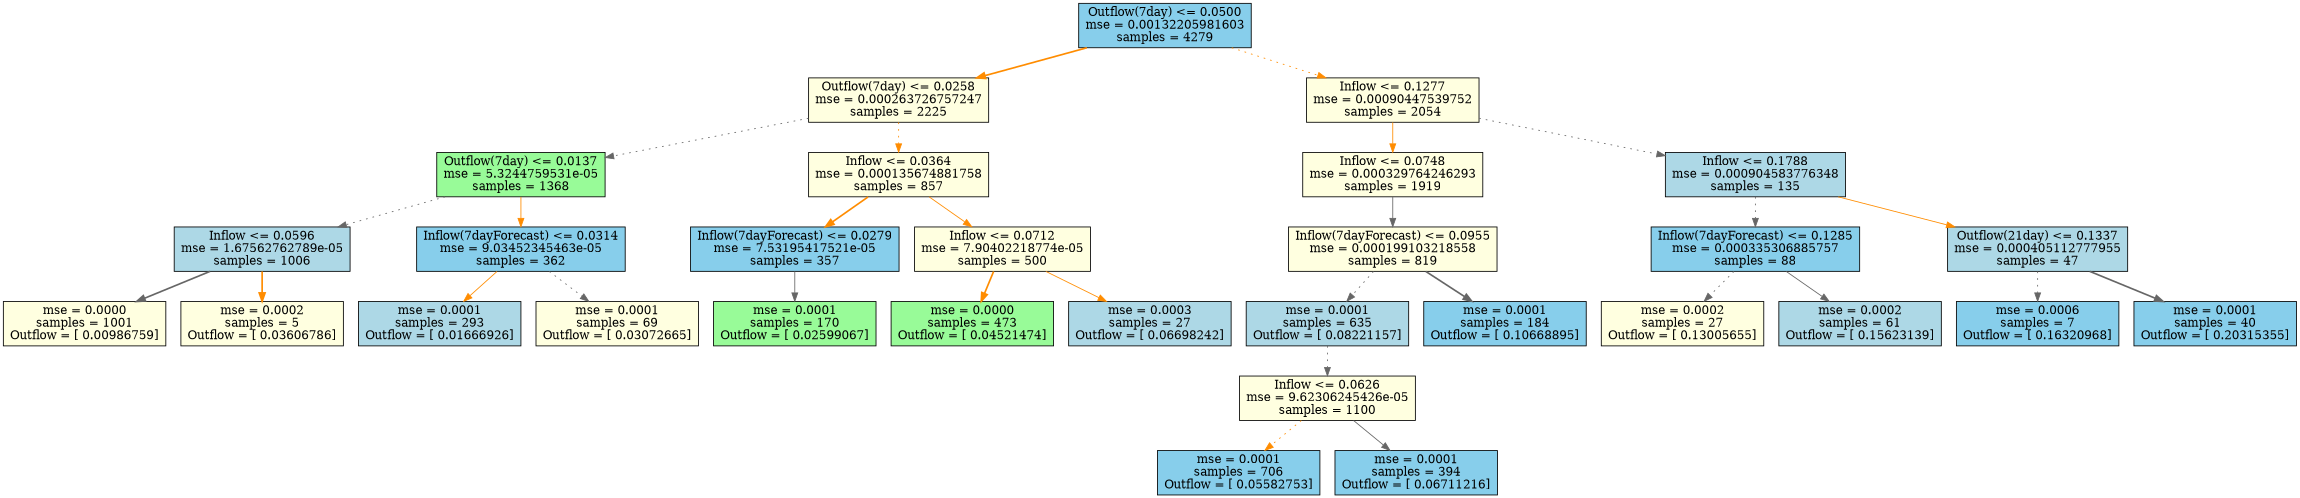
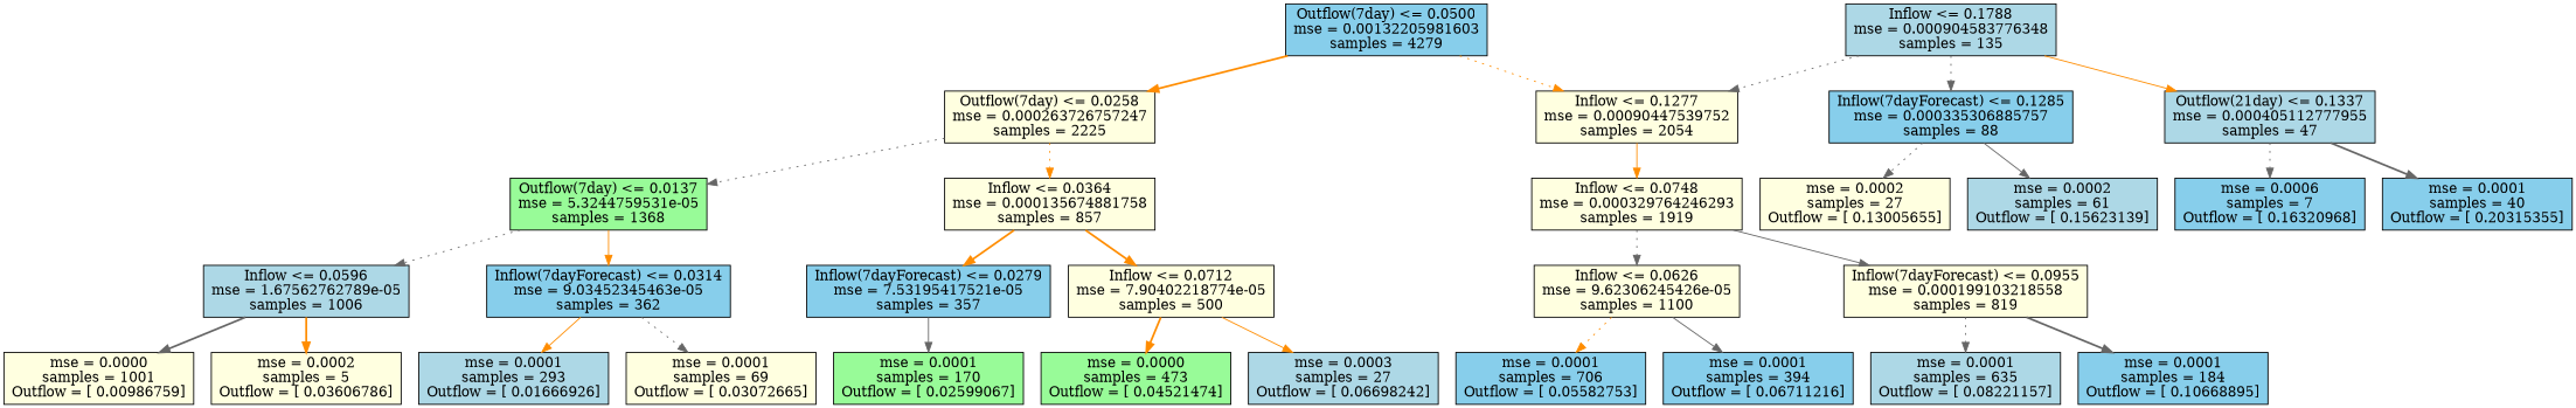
  digraph {
    node [fillcolor=lightyellow shape=box style=filled]
    edge [color=gray40 style=dotted]
    n1 [fillcolor=skyblue label="Outflow(7day) <= 0.0500\nmse = 0.00132205981603\nsamples = 4279"]
    n2 [label="Outflow(7day) <= 0.0258\nmse = 0.000263726757247\nsamples = 2225"]
    n3 [label="Inflow <= 0.1277\nmse = 0.00090447539752\nsamples = 2054"]
    n4 [fillcolor=palegreen label="Outflow(7day) <= 0.0137\nmse = 5.3244759531e-05\nsamples = 1368"]
    n5 [label="Inflow <= 0.0364\nmse = 0.000135674881758\nsamples = 857"]
    n6 [label="Inflow <= 0.0748\nmse = 0.000329764246293\nsamples = 1919"]
    n7 [fillcolor=lightblue label="Inflow <= 0.1788\nmse = 0.000904583776348\nsamples = 135"]
    n8 [fillcolor=lightblue label="Inflow <= 0.0596\nmse = 1.67562762789e-05\nsamples = 1006"]
    n9 [fillcolor=skyblue label="Inflow(7dayForecast) <= 0.0314\nmse = 9.03452345463e-05\nsamples = 362"]
    n10 [fillcolor=skyblue label="Inflow(7dayForecast) <= 0.0279\nmse = 7.53195417521e-05\nsamples = 357"]
    n11 [label="Inflow <= 0.0712\nmse = 7.90402218774e-05\nsamples = 500"]
    n12 [label="mse = 0.0000\nsamples = 1001\nOutflow = [ 0.00986759]"]
    n13 [label="mse = 0.0002\nsamples = 5\nOutflow = [ 0.03606786]"]
    n14 [fillcolor=lightblue label="mse = 0.0001\nsamples = 293\nOutflow = [ 0.01666926]"]
    n15 [label="mse = 0.0001\nsamples = 69\nOutflow = [ 0.03072665]"]
    n16 [fillcolor=palegreen label="mse = 0.0001\nsamples = 170\nOutflow = [ 0.02599067]"]
    n17 [fillcolor=palegreen label="mse = 0.0000\nsamples = 473\nOutflow = [ 0.04521474]"]
    n18 [fillcolor=lightblue label="mse = 0.0003\nsamples = 27\nOutflow = [ 0.06698242]"]
    n19 [label="Inflow <= 0.0626\nmse = 9.62306245426e-05\nsamples = 1100"]
    n20 [label="Inflow(7dayForecast) <= 0.0955\nmse = 0.000199103218558\nsamples = 819"]
    n21 [fillcolor=skyblue label="Inflow(7dayForecast) <= 0.1285\nmse = 0.000335306885757\nsamples = 88"]
    n22 [fillcolor=lightblue label="Outflow(21day) <= 0.1337\nmse = 0.000405112777955\nsamples = 47"]
    n23 [fillcolor=skyblue label="mse = 0.0001\nsamples = 706\nOutflow = [ 0.05582753]"]
    n24 [fillcolor=skyblue label="mse = 0.0001\nsamples = 394\nOutflow = [ 0.06711216]"]
    n25 [fillcolor=lightblue label="mse = 0.0001\nsamples = 635\nOutflow = [ 0.08221157]"]
    n26 [fillcolor=skyblue label="mse = 0.0001\nsamples = 184\nOutflow = [ 0.10668895]"]
    n27 [label="mse = 0.0002\nsamples = 27\nOutflow = [ 0.13005655]"]
    n28 [fillcolor=lightblue label="mse = 0.0002\nsamples = 61\nOutflow = [ 0.15623139]"]
    n29 [fillcolor=skyblue label="mse = 0.0006\nsamples = 7\nOutflow = [ 0.16320968]"]
    n30 [fillcolor=skyblue label="mse = 0.0001\nsamples = 40\nOutflow = [ 0.20315355]"]
    n1 -> n2 [color=darkorange style=bold]
    n1 -> n3 [color=darkorange]
    n2 -> n4
    n2 -> n5 [color=darkorange]
    n3 -> n6 [color=darkorange style=solid]
-   n3 -> n7
+   n7 -> n3
    n4 -> n8
    n4 -> n9 [color=darkorange style=solid]
    n5 -> n10 [color=darkorange style=bold]
-   n5 -> n11 [color=darkorange style=solid]
-   n25 -> n19
+   n5 -> n11 [color=darkorange style=bold]
+   n6 -> n19
    n6 -> n20 [style=solid]
    n7 -> n21
    n7 -> n22 [color=darkorange style=solid]
    n8 -> n12 [style=bold]
    n8 -> n13 [color=darkorange style=bold]
    n9 -> n14 [color=darkorange style=solid]
    n9 -> n15
    n10 -> n16 [style=solid]
    n11 -> n17 [color=darkorange style=bold]
    n11 -> n18 [color=darkorange style=solid]
    n19 -> n23 [color=darkorange]
    n19 -> n24 [style=solid]
    n20 -> n25
    n20 -> n26 [style=bold]
    n21 -> n27
    n21 -> n28 [style=solid]
    n22 -> n29
    n22 -> n30 [style=bold]
  }
